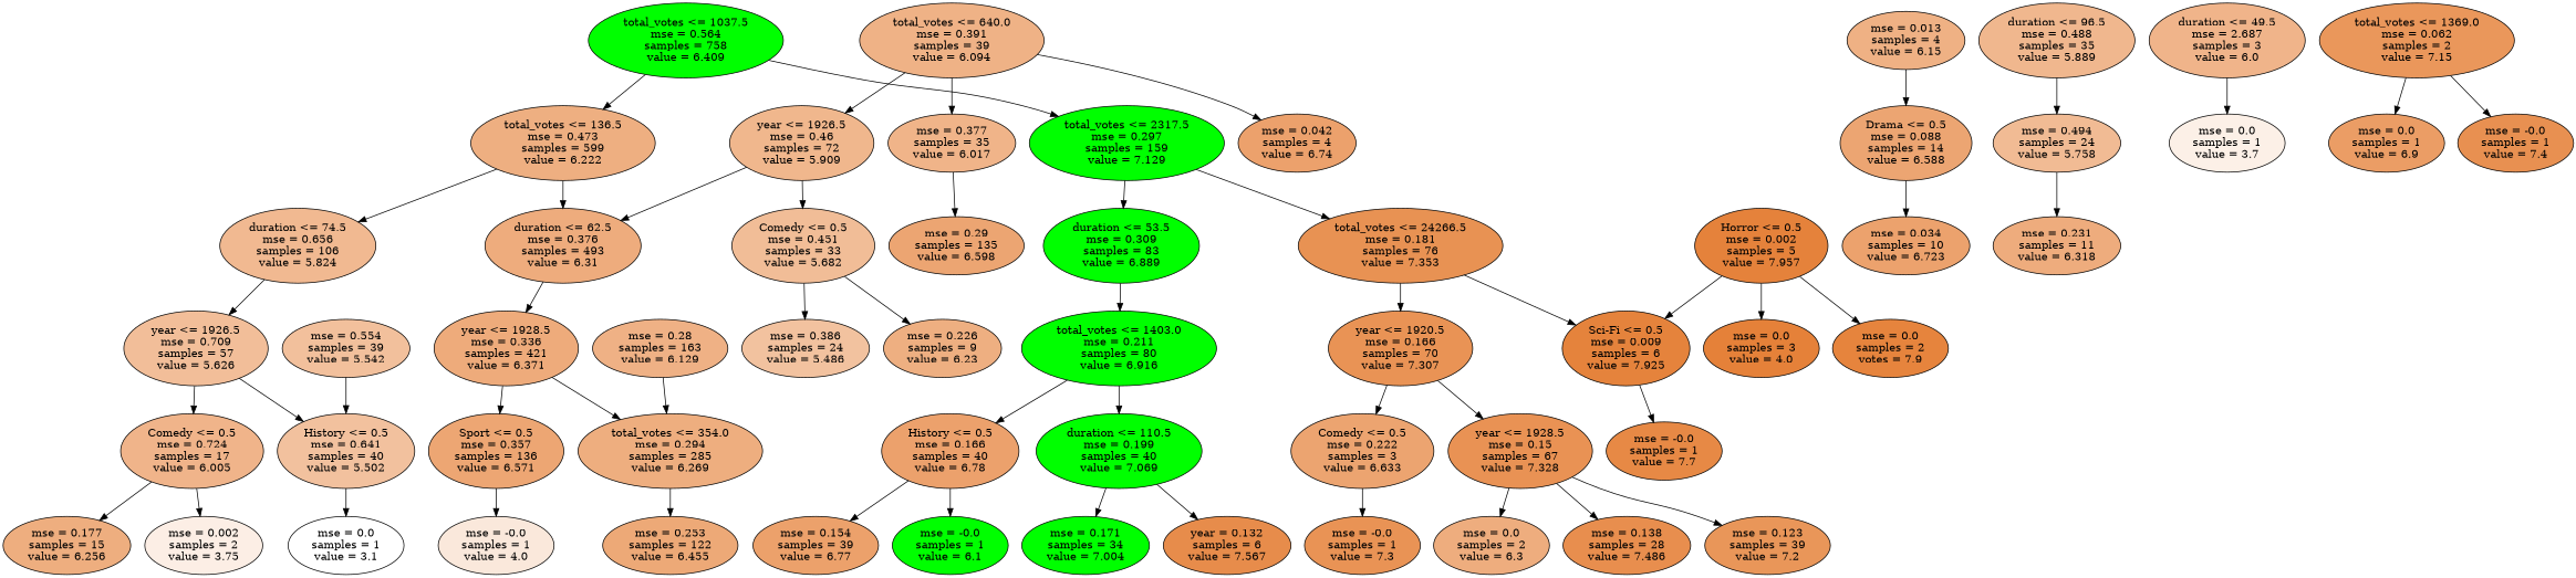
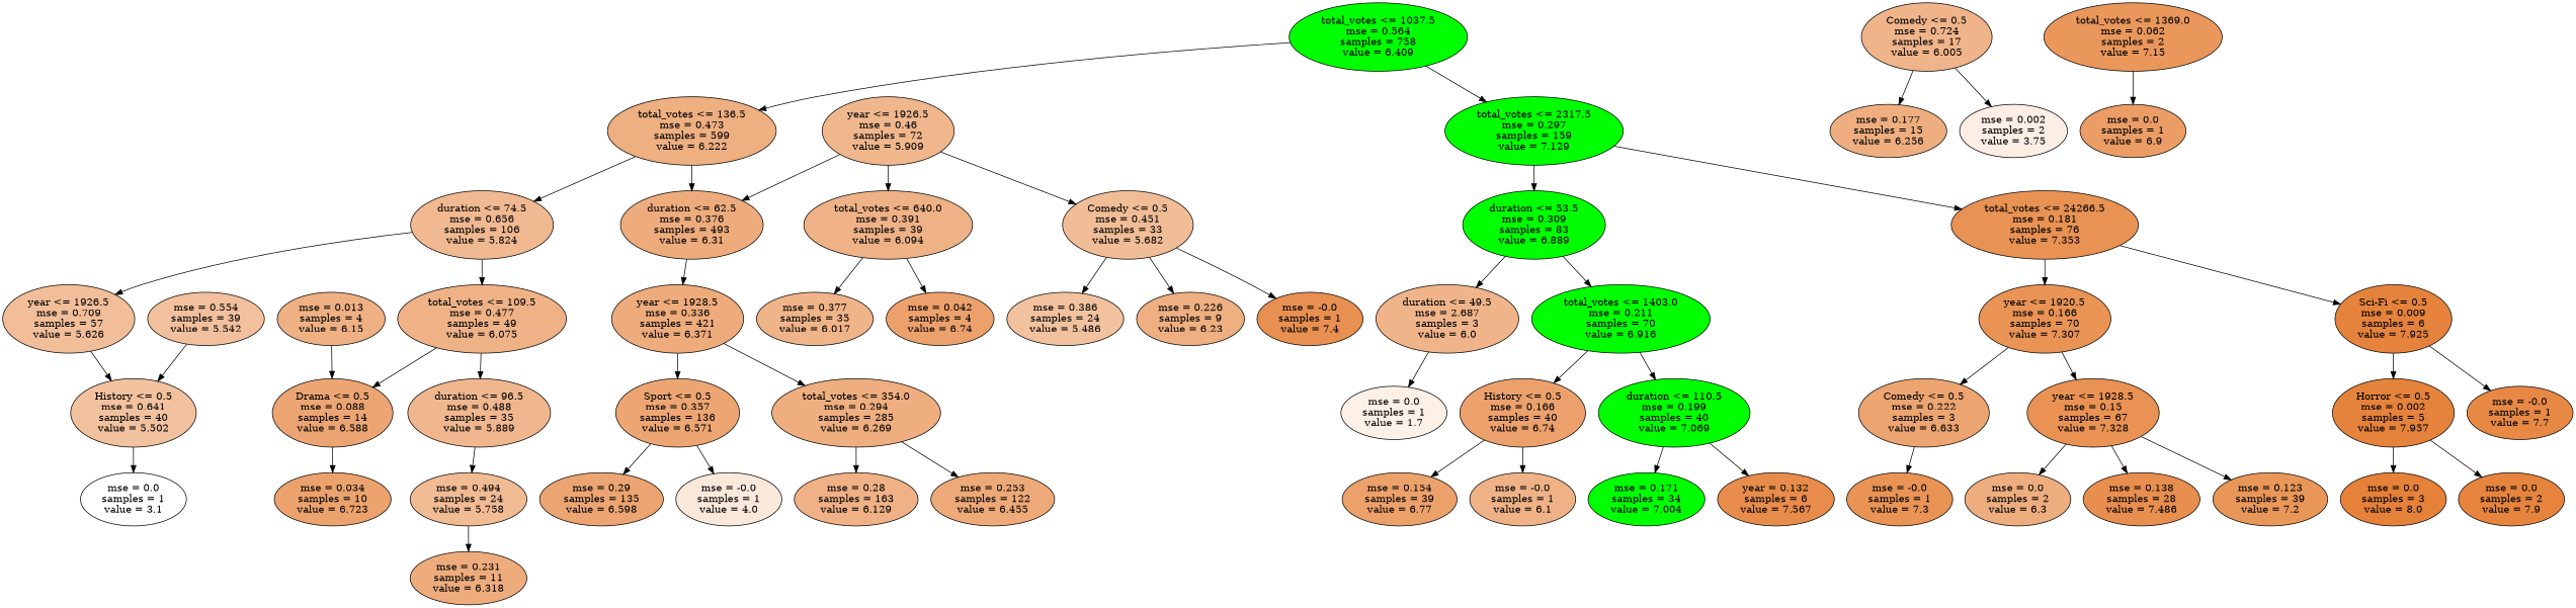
  digraph {
    node [fillcolor=green style=filled]
    n1 [label="total_votes <= 1037.5\nmse = 0.564\nsamples = 758\nvalue = 6.409"]
    n2 [fillcolor="#eeaf81" label="total_votes <= 136.5\nmse = 0.473\nsamples = 599\nvalue = 6.222"]
    n3 [label="total_votes <= 2317.5\nmse = 0.297\nsamples = 159\nvalue = 7.129"]
    n4 [fillcolor="#f1b991" label="duration <= 74.5\nmse = 0.656\nsamples = 106\nvalue = 5.824"]
    n5 [fillcolor="#eeac7d" label="duration <= 62.5\nmse = 0.376\nsamples = 493\nvalue = 6.31"]
    n6 [label="duration <= 53.5\nmse = 0.309\nsamples = 83\nvalue = 6.889"]
    n7 [fillcolor="#e89253" label="total_votes <= 24266.5\nmse = 0.181\nsamples = 76\nvalue = 7.353"]
    n8 [fillcolor="#f2be99" label="year <= 1926.5\nmse = 0.709\nsamples = 57\nvalue = 5.626"]
+   n9 [fillcolor="#efb287" label="total_votes <= 109.5\nmse = 0.477\nsamples = 49\nvalue = 6.075"]
    n10 [fillcolor="#eeab7b" label="year <= 1928.5\nmse = 0.336\nsamples = 421\nvalue = 6.371"]
    n11 [fillcolor="#f0b48a" label="Comedy <= 0.5\nmse = 0.724\nsamples = 17\nvalue = 6.005"]
    n12 [fillcolor="#f2c19e" label="History <= 0.5\nmse = 0.641\nsamples = 40\nvalue = 5.502"]
    n13 [fillcolor="#eca572" label="Drama <= 0.5\nmse = 0.088\nsamples = 14\nvalue = 6.588"]
    n14 [fillcolor="#f0b78e" label="duration <= 96.5\nmse = 0.488\nsamples = 35\nvalue = 5.889"]
    n15 [fillcolor="#eeae7f" label="mse = 0.177\nsamples = 15\nvalue = 6.256"]
    n16 [fillcolor="#fceee5" label="mse = 0.002\nsamples = 2\nvalue = 3.75"]
    n17 [fillcolor="#ffffff" label="mse = 0.0\nsamples = 1\nvalue = 3.1"]
    n18 [fillcolor="#f2c09c" label="mse = 0.554\nsamples = 39\nvalue = 5.542"]
    n19 [fillcolor="#eca26d" label="mse = 0.034\nsamples = 10\nvalue = 6.723"]
    n20 [fillcolor="#f1bb94" label="mse = 0.494\nsamples = 24\nvalue = 5.758"]
    n21 [fillcolor="#efb184" label="mse = 0.013\nsamples = 4\nvalue = 6.15"]
    n22 [fillcolor="#eeac7d" label="mse = 0.231\nsamples = 11\nvalue = 6.318"]
    n23 [fillcolor="#f0b78d" label="year <= 1926.5\nmse = 0.46\nsamples = 72\nvalue = 5.909"]
    n24 [fillcolor="#efb286" label="total_votes <= 640.0\nmse = 0.391\nsamples = 39\nvalue = 6.094"]
    n25 [fillcolor="#f1bd97" label="Comedy <= 0.5\nmse = 0.451\nsamples = 33\nvalue = 5.682"]
    n26 [fillcolor="#eda673" label="Sport <= 0.5\nmse = 0.357\nsamples = 136\nvalue = 6.571"]
    n27 [fillcolor="#eeae7f" label="total_votes <= 354.0\nmse = 0.294\nsamples = 285\nvalue = 6.269"]
    n28 [fillcolor="#f0b489" label="mse = 0.377\nsamples = 35\nvalue = 6.017"]
    n29 [fillcolor="#eca16c" label="mse = 0.042\nsamples = 4\nvalue = 6.74"]
    n30 [fillcolor="#f2c29f" label="mse = 0.386\nsamples = 24\nvalue = 5.486"]
    n31 [fillcolor="#eeaf81" label="mse = 0.226\nsamples = 9\nvalue = 6.23"]
    n32 [fillcolor="#eca572" label="mse = 0.29\nsamples = 135\nvalue = 6.598"]
    n33 [fillcolor="#fae8db" label="mse = -0.0\nsamples = 1\nvalue = 4.0"]
    n34 [fillcolor="#efb185" label="mse = 0.28\nsamples = 163\nvalue = 6.129"]
    n35 [fillcolor="#eda977" label="mse = 0.253\nsamples = 122\nvalue = 6.455"]
    n36 [fillcolor="#f0b48a" label="duration <= 49.5\nmse = 2.687\nsamples = 3\nvalue = 6.0"]
-   n37 [label="total_votes <= 1403.0\nmse = 0.211\nsamples = 80\nvalue = 6.916"]
+   n37 [label="total_votes <= 1403.0\nmse = 0.211\nsamples = 70\nvalue = 6.916"]
    n38 [fillcolor="#e99355" label="year <= 1920.5\nmse = 0.166\nsamples = 70\nvalue = 7.307"]
    n39 [fillcolor="#e5833c" label="Sci-Fi <= 0.5\nmse = 0.009\nsamples = 6\nvalue = 7.925"]
-   n40 [fillcolor="#fcf0e7" label="mse = 0.0\nsamples = 1\nvalue = 3.7"]
-   n41 [fillcolor="#eca16c" label="History <= 0.5\nmse = 0.166\nsamples = 40\nvalue = 6.78"]
+   n40 [fillcolor="#fcf0e7" label="mse = 0.0\nsamples = 1\nvalue = 1.7"]
+   n41 [fillcolor="#eca16c" label="History <= 0.5\nmse = 0.166\nsamples = 40\nvalue = 6.74"]
    n42 [label="duration <= 110.5\nmse = 0.199\nsamples = 40\nvalue = 7.069"]
    n43 [fillcolor="#ea975b" label="total_votes <= 1369.0\nmse = 0.062\nsamples = 2\nvalue = 7.15"]
    n44 [fillcolor="#eb9d65" label="mse = 0.0\nsamples = 1\nvalue = 6.9"]
    n45 [fillcolor="#e89051" label="mse = -0.0\nsamples = 1\nvalue = 7.4"]
    n46 [fillcolor="#eca16b" label="mse = 0.154\nsamples = 39\nvalue = 6.77"]
-   n47 [label="mse = -0.0\nsamples = 1\nvalue = 6.1"]
+   n47 [fillcolor="#efb286" label="mse = -0.0\nsamples = 1\nvalue = 6.1"]
    n48 [label="mse = 0.171\nsamples = 34\nvalue = 7.004"]
    n49 [fillcolor="#e78c4b" label="year = 0.132\nsamples = 6\nvalue = 7.567"]
    n50 [fillcolor="#eca470" label="Comedy <= 0.5\nmse = 0.222\nsamples = 3\nvalue = 6.633"]
    n51 [fillcolor="#e99254" label="year <= 1928.5\nmse = 0.15\nsamples = 67\nvalue = 7.328"]
    n52 [fillcolor="#e5823b" label="Horror <= 0.5\nmse = 0.002\nsamples = 5\nvalue = 7.957"]
    n53 [fillcolor="#e78945" label="mse = -0.0\nsamples = 1\nvalue = 7.7"]
    n54 [fillcolor="#e99355" label="mse = -0.0\nsamples = 1\nvalue = 7.3"]
    n55 [fillcolor="#eead7e" label="mse = 0.0\nsamples = 2\nvalue = 6.3"]
    n56 [fillcolor="#e88e4e" label="mse = 0.138\nsamples = 28\nvalue = 7.486"]
    n57 [fillcolor="#e99659" label="mse = 0.123\nsamples = 39\nvalue = 7.2"]
-   n58 [fillcolor="#e58139" label="mse = 0.0\nsamples = 3\nvalue = 4.0"]
-   n59 [fillcolor="#e6843d" label="mse = 0.0\nsamples = 2\nvotes = 7.9"]
+   n58 [fillcolor="#e58139" label="mse = 0.0\nsamples = 3\nvalue = 8.0"]
+   n59 [fillcolor="#e6843d" label="mse = 0.0\nsamples = 2\nvalue = 7.9"]
    n1 -> n2
    n1 -> n3
    n2 -> n4
    n2 -> n5
    n3 -> n6
    n3 -> n7
    n4 -> n8
+   n4 -> n9
    n5 -> n10
+   n6 -> n36
    n6 -> n37
    n7 -> n38
    n7 -> n39
-   n8 -> n11
    n8 -> n12
+   n9 -> n13
+   n9 -> n14
    n10 -> n26
    n10 -> n27
    n11 -> n15
    n11 -> n16
    n12 -> n17
    n13 -> n19
    n14 -> n20
    n18 -> n12
    n20 -> n22
    n21 -> n13
    n23 -> n5
-   n24 -> n23
+   n23 -> n24
    n23 -> n25
    n24 -> n28
    n24 -> n29
    n25 -> n30
    n25 -> n31
-   n28 -> n32
+   n26 -> n32
    n26 -> n33
-   n34 -> n27
+   n27 -> n34
    n27 -> n35
    n36 -> n40
    n37 -> n41
    n37 -> n42
    n38 -> n50
    n38 -> n51
-   n52 -> n39
+   n39 -> n52
    n39 -> n53
    n41 -> n46
    n41 -> n47
    n42 -> n48
    n42 -> n49
    n43 -> n44
-   n43 -> n45
+   n25 -> n45
    n50 -> n54
    n51 -> n55
    n51 -> n56
    n51 -> n57
    n52 -> n58
    n52 -> n59
  }
